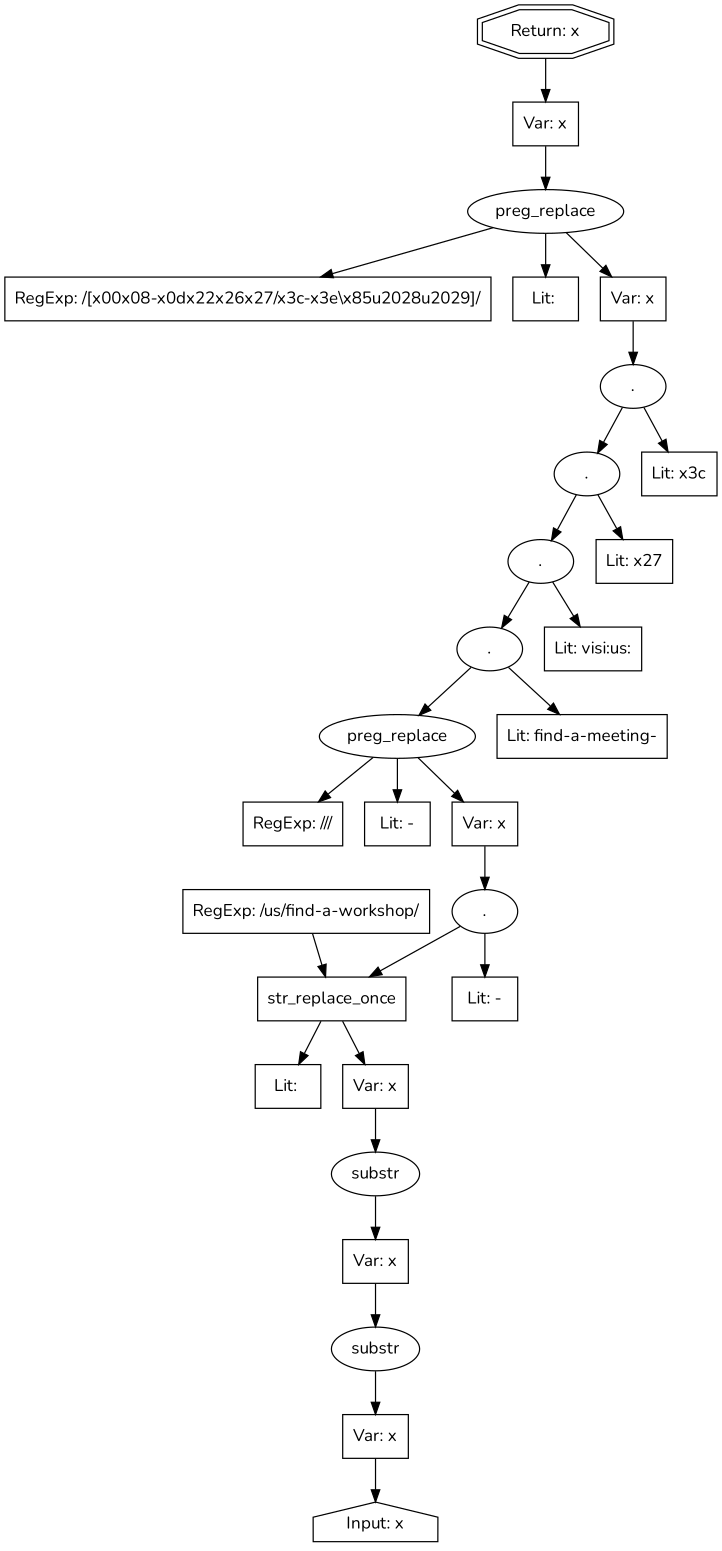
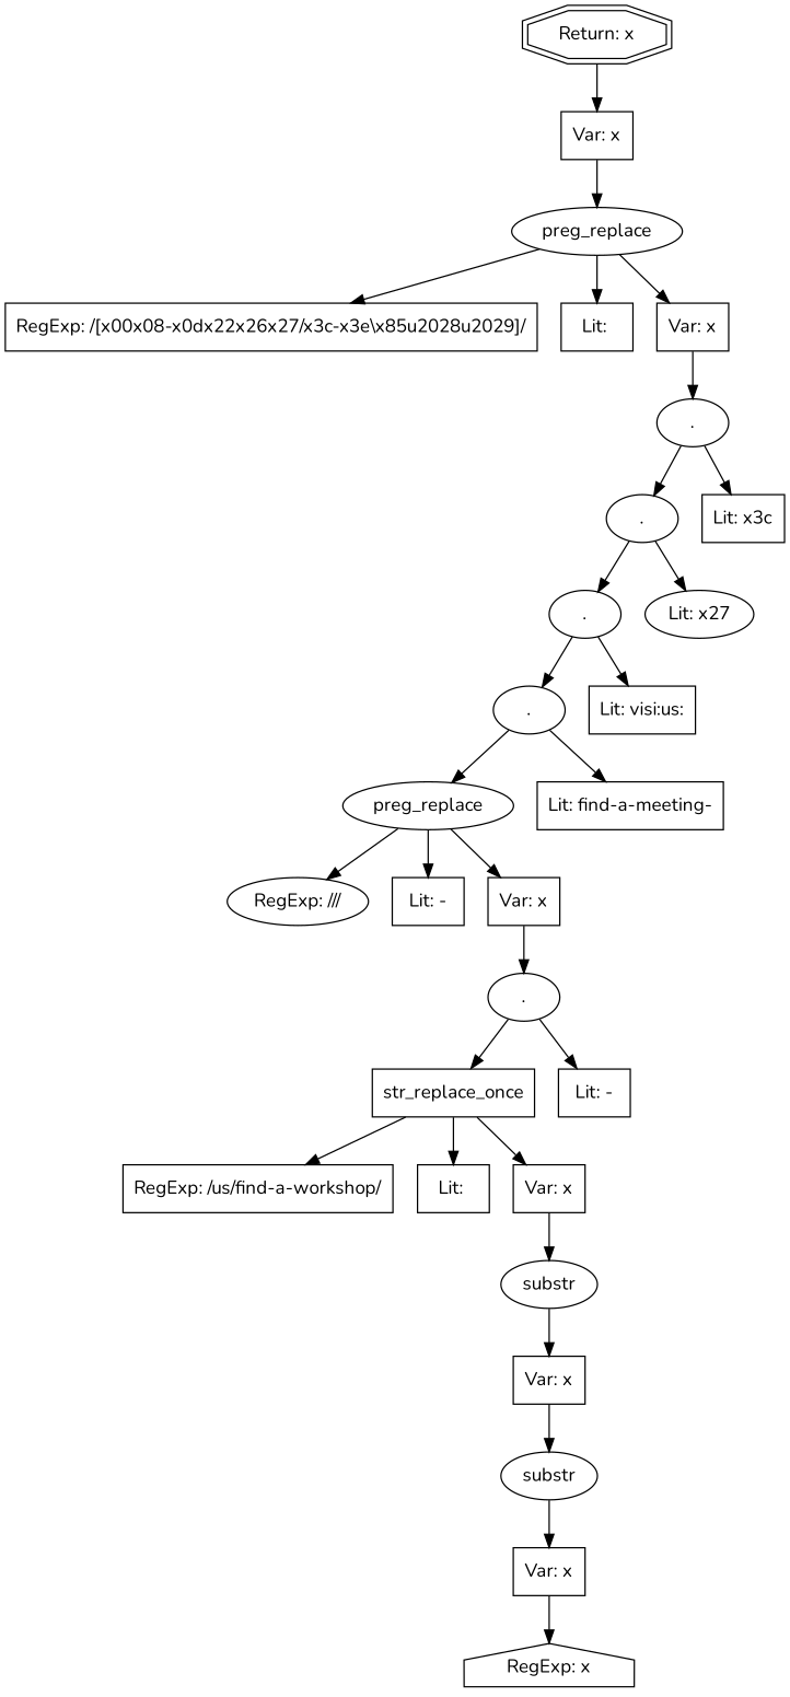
  digraph {
    fontname=Nunito
    node [fontname=Nunito shape=box]
    edge [fontname=Nunito]
-   n1 [label="Input: x" shape=house]
+   n1 [label="RegExp: x" shape=house]
    n2 [label=substr shape=ellipse]
    n3 [label="Var: x"]
    n4 [label=substr shape=ellipse]
    n5 [label="Var: x"]
    n6 [label=str_replace_once]
    n7 [label="RegExp: /us\/find-a-workshop/"]
    n8 [label="Lit: "]
    n9 [label="Var: x"]
    n10 [label="." shape=ellipse]
    n11 [label="Lit: -"]
    n12 [label=preg_replace shape=ellipse]
-   n13 [label="RegExp: /\//"]
+   n13 [label="RegExp: /\//" shape=ellipse]
    n14 [label="Lit: -"]
    n15 [label="Var: x"]
    n16 [label="." shape=ellipse]
    n17 [label="Lit: find-a-meeting-"]
    n18 [label="." shape=ellipse]
    n19 [label="Lit: visi:us:"]
    n20 [label="." shape=ellipse]
-   n21 [label="Lit: \x27"]
+   n21 [label="Lit: \x27" shape=ellipse]
    n22 [label="." shape=ellipse]
    n23 [label="Lit: \x3c"]
    n24 [label=preg_replace shape=ellipse]
    n25 [label="RegExp: /[\x00\x08-\x0d\x22\x26\x27\/\x3c-\x3e\\\x85\u2028\u2029]/"]
    n26 [label="Lit: "]
    n27 [label="Var: x"]
    n28 [label="Var: x"]
    n29 [label="Return: x" shape=doubleoctagon]
    n2 -> n3
    n3 -> n1
    n4 -> n5
    n5 -> n2
-   n7 -> n6
+   n6 -> n7
    n6 -> n8
    n6 -> n9
    n9 -> n4
    n10 -> n6
    n10 -> n11
    n12 -> n13
    n12 -> n14
    n12 -> n15
    n15 -> n10
    n16 -> n12
    n16 -> n17
    n18 -> n16
    n18 -> n19
    n20 -> n18
    n20 -> n21
    n22 -> n20
    n22 -> n23
    n24 -> n25
    n24 -> n26
    n24 -> n27
    n27 -> n22
    n28 -> n24
    n29 -> n28
  }
